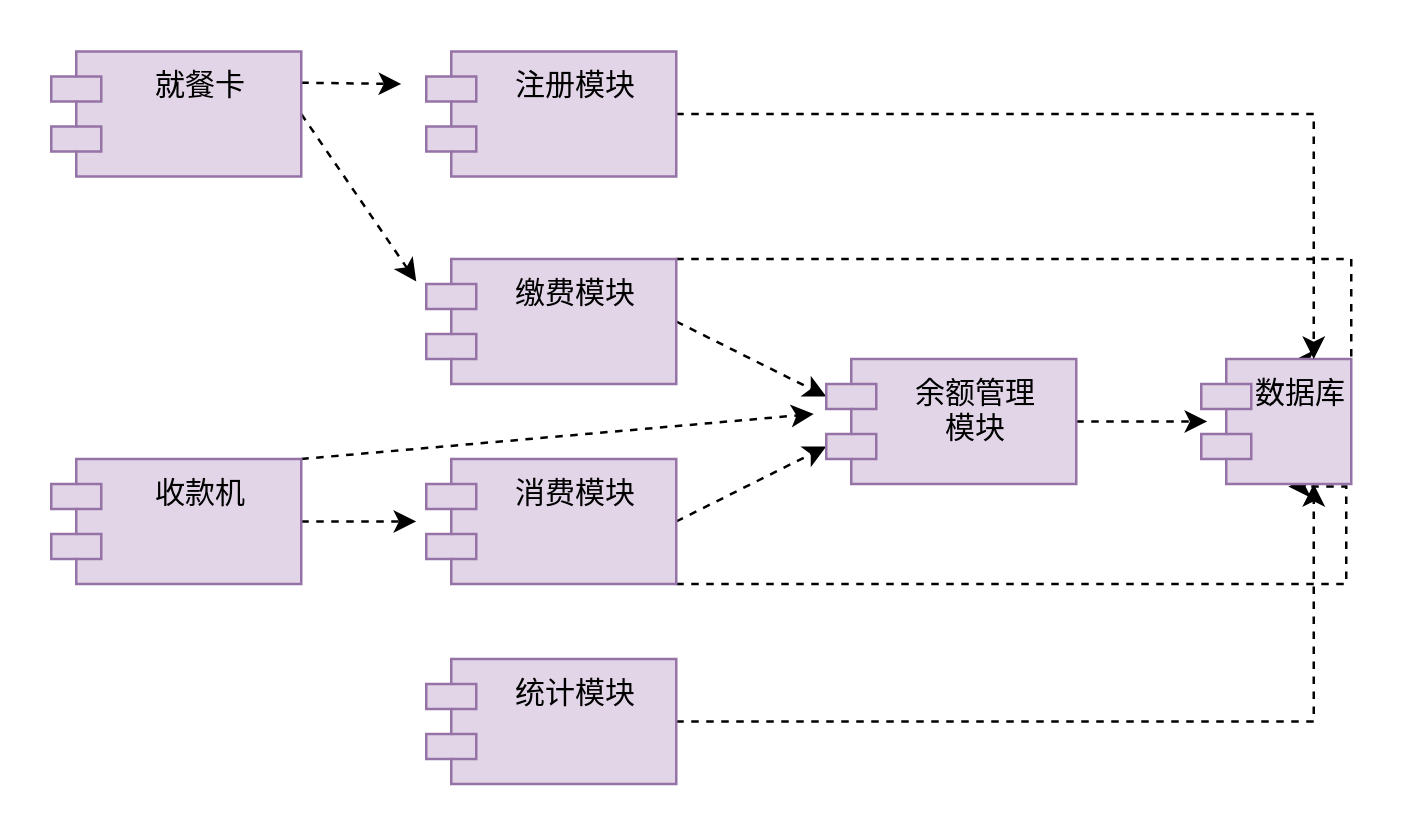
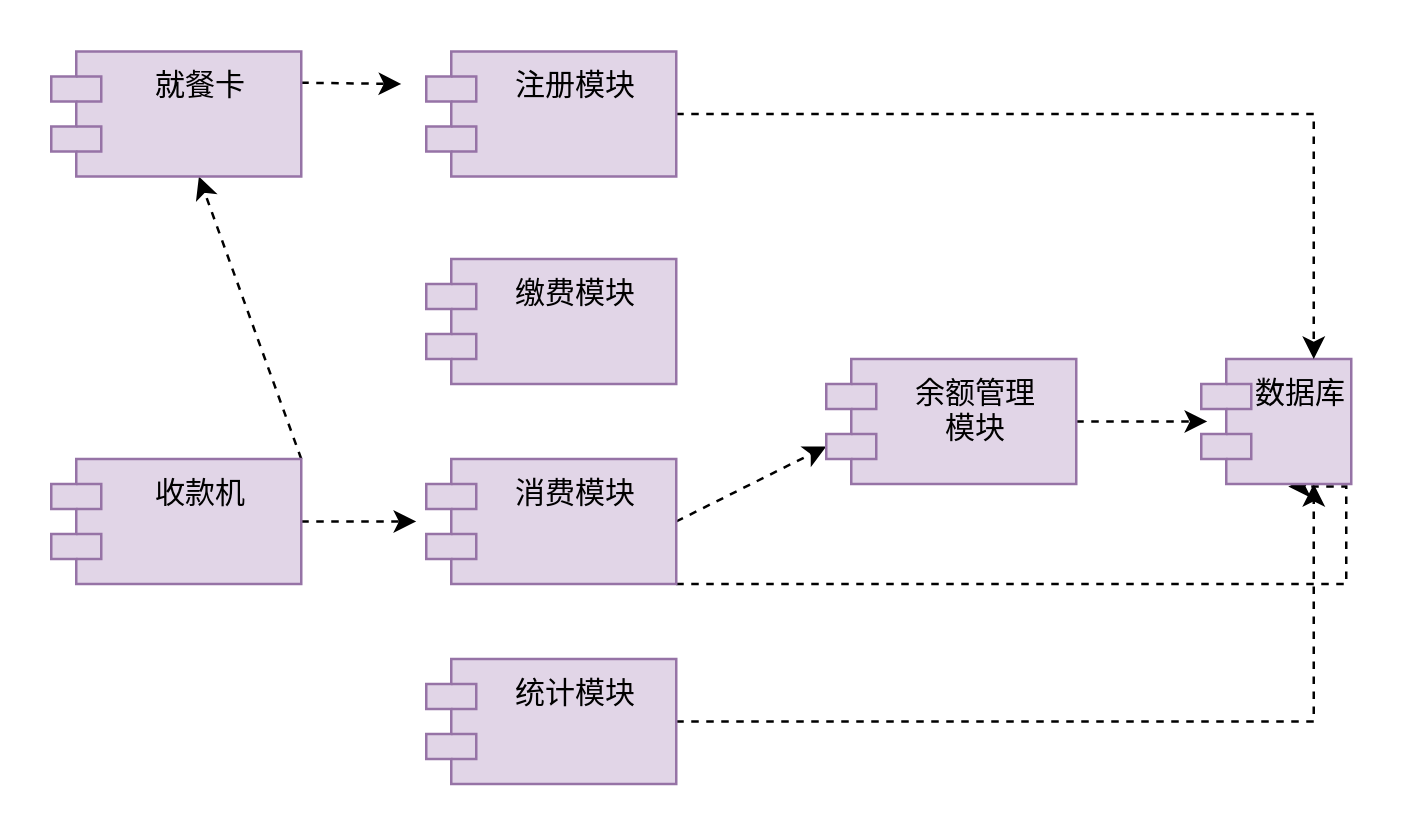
  <mxCell id="0" />
  <mxCell id="1" parent="0" />
  <mxCell id="2" style="edgeStyle=orthogonalEdgeStyle;rounded=0;orthogonalLoop=1;jettySize=auto;html=1;exitX=1;exitY=0.5;exitDx=0;exitDy=0;entryX=-0.04;entryY=0.5;entryDx=0;entryDy=0;entryPerimeter=0;dashed=1;" edge="1" parent="1" source="4" target="10"><mxGeometry relative="1" as="geometry" /></mxCell>
- <mxCell id="3" style="rounded=0;orthogonalLoop=1;jettySize=auto;html=1;exitX=1;exitY=0;exitDx=0;exitDy=0;dashed=1;entryX=-0.05;entryY=0.44;entryDx=0;entryDy=0;entryPerimeter=0;" edge="1" parent="1" source="4" target="12"><mxGeometry relative="1" as="geometry"><mxPoint x="320" y="160" as="targetPoint" /></mxGeometry></mxCell>
+ <mxCell id="3" style="rounded=0;orthogonalLoop=1;jettySize=auto;html=1;exitX=1;exitY=0;exitDx=0;exitDy=0;dashed=1;" edge="1" parent="1" source="4" target="20"><mxGeometry relative="1" as="geometry"><mxPoint x="320" y="160" as="targetPoint" /></mxGeometry></mxCell>
  <mxCell id="4" value="收款机" style="shape=module;align=left;spacingLeft=20;align=center;verticalAlign=top;fillColor=#e1d5e7;strokeColor=#9673a6;" vertex="1" parent="1"><mxGeometry x="20" y="183" width="100" height="50" as="geometry" /></mxCell>
- <mxCell id="5" style="rounded=0;orthogonalLoop=1;jettySize=auto;html=1;exitX=1;exitY=0.5;exitDx=0;exitDy=0;entryX=0;entryY=0;entryDx=0;entryDy=15;entryPerimeter=0;dashed=1;" edge="1" parent="1" source="7" target="12"><mxGeometry relative="1" as="geometry" /></mxCell>
- <mxCell id="6" style="edgeStyle=orthogonalEdgeStyle;rounded=0;orthogonalLoop=1;jettySize=auto;html=1;exitX=1;exitY=0;exitDx=0;exitDy=0;entryX=0.6;entryY=0.02;entryDx=0;entryDy=0;entryPerimeter=0;dashed=1;" edge="1" parent="1" source="7" target="15"><mxGeometry relative="1" as="geometry"><Array as="points"><mxPoint x="540" y="103" /></Array></mxGeometry></mxCell>
  <mxCell id="7" value="缴费模块" style="shape=module;align=left;spacingLeft=20;align=center;verticalAlign=top;fillColor=#e1d5e7;strokeColor=#9673a6;" vertex="1" parent="1"><mxGeometry x="170" y="103" width="100" height="50" as="geometry" /></mxCell>
  <mxCell id="8" style="edgeStyle=none;rounded=0;orthogonalLoop=1;jettySize=auto;html=1;exitX=1;exitY=0.5;exitDx=0;exitDy=0;entryX=0;entryY=0;entryDx=0;entryDy=35;entryPerimeter=0;dashed=1;" edge="1" parent="1" source="10" target="12"><mxGeometry relative="1" as="geometry" /></mxCell>
  <mxCell id="9" style="edgeStyle=orthogonalEdgeStyle;rounded=0;orthogonalLoop=1;jettySize=auto;html=1;exitX=1;exitY=1;exitDx=0;exitDy=0;entryX=0.58;entryY=1.02;entryDx=0;entryDy=0;entryPerimeter=0;dashed=1;" edge="1" parent="1" source="10" target="15"><mxGeometry relative="1" as="geometry"><Array as="points"><mxPoint x="538" y="233" /></Array></mxGeometry></mxCell>
  <mxCell id="10" value="消费模块" style="shape=module;align=left;spacingLeft=20;align=center;verticalAlign=top;fillColor=#e1d5e7;strokeColor=#9673a6;" vertex="1" parent="1"><mxGeometry x="170" y="183" width="100" height="50" as="geometry" /></mxCell>
  <mxCell id="11" style="edgeStyle=orthogonalEdgeStyle;rounded=0;orthogonalLoop=1;jettySize=auto;html=1;exitX=1;exitY=0.5;exitDx=0;exitDy=0;entryX=0.04;entryY=0.5;entryDx=0;entryDy=0;entryPerimeter=0;dashed=1;" edge="1" parent="1" source="12" target="15"><mxGeometry relative="1" as="geometry" /></mxCell>
  <mxCell id="12" value="余额管理&#10;模块" style="shape=module;align=left;spacingLeft=20;align=center;verticalAlign=top;fillColor=#e1d5e7;strokeColor=#9673a6;" vertex="1" parent="1"><mxGeometry x="330" y="143" width="100" height="50" as="geometry" /></mxCell>
  <mxCell id="13" style="edgeStyle=orthogonalEdgeStyle;rounded=0;orthogonalLoop=1;jettySize=auto;html=1;exitX=1;exitY=0.5;exitDx=0;exitDy=0;entryX=0.75;entryY=1;entryDx=0;entryDy=0;dashed=1;" edge="1" parent="1" source="14" target="15"><mxGeometry relative="1" as="geometry" /></mxCell>
  <mxCell id="14" value="统计模块" style="shape=module;align=left;spacingLeft=20;align=center;verticalAlign=top;fillColor=#e1d5e7;strokeColor=#9673a6;" vertex="1" parent="1"><mxGeometry x="170" y="263" width="100" height="50" as="geometry" /></mxCell>
  <mxCell id="15" value="数据库" style="shape=module;align=left;spacingLeft=20;align=center;verticalAlign=top;fillColor=#e1d5e7;strokeColor=#9673a6;" vertex="1" parent="1"><mxGeometry x="480" y="143" width="60" height="50" as="geometry" /></mxCell>
  <mxCell id="16" style="edgeStyle=orthogonalEdgeStyle;rounded=0;orthogonalLoop=1;jettySize=auto;html=1;exitX=1;exitY=0.5;exitDx=0;exitDy=0;entryX=0.75;entryY=0;entryDx=0;entryDy=0;dashed=1;" edge="1" parent="1" source="17" target="15"><mxGeometry relative="1" as="geometry" /></mxCell>
  <mxCell id="17" value="注册模块" style="shape=module;align=left;spacingLeft=20;align=center;verticalAlign=top;fillColor=#e1d5e7;strokeColor=#9673a6;" vertex="1" parent="1"><mxGeometry x="170" y="20" width="100" height="50" as="geometry" /></mxCell>
  <mxCell id="18" style="edgeStyle=none;rounded=0;orthogonalLoop=1;jettySize=auto;html=1;exitX=1;exitY=0.25;exitDx=0;exitDy=0;dashed=1;" edge="1" parent="1" source="20"><mxGeometry relative="1" as="geometry"><mxPoint x="160" y="33" as="targetPoint" /></mxGeometry></mxCell>
- <mxCell id="19" style="edgeStyle=none;rounded=0;orthogonalLoop=1;jettySize=auto;html=1;exitX=1;exitY=0.5;exitDx=0;exitDy=0;entryX=-0.04;entryY=0.18;entryDx=0;entryDy=0;entryPerimeter=0;dashed=1;" edge="1" parent="1" source="20" target="7"><mxGeometry relative="1" as="geometry" /></mxCell>
  <mxCell id="20" value="就餐卡" style="shape=module;align=left;spacingLeft=20;align=center;verticalAlign=top;fillColor=#e1d5e7;strokeColor=#9673a6;" vertex="1" parent="1"><mxGeometry x="20" y="20" width="100" height="50" as="geometry" /></mxCell>
